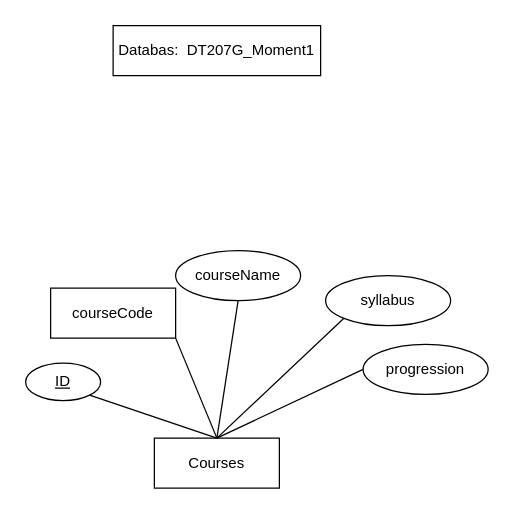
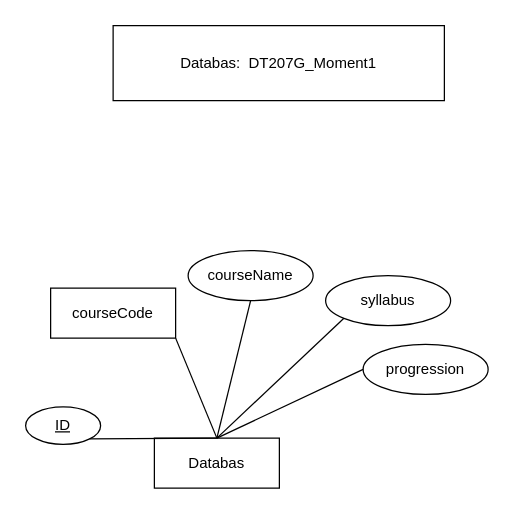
  <mxCell id="0" />
  <mxCell id="1" parent="0" />
- <mxCell id="2" value="Databas:&amp;nbsp; DT207G_Moment1" style="whiteSpace=wrap;html=1;align=center;" vertex="1" parent="1"><mxGeometry x="90" y="20" width="166" height="40" as="geometry" /></mxCell>
- <mxCell id="3" value="Courses" style="whiteSpace=wrap;html=1;align=center;" vertex="1" parent="1"><mxGeometry x="123" y="350" width="100" height="40" as="geometry" /></mxCell>
- <mxCell id="4" value="ID" style="ellipse;whiteSpace=wrap;html=1;align=center;fontStyle=4;" vertex="1" parent="1"><mxGeometry x="20" y="290" width="60" height="30" as="geometry" /></mxCell>
+ <mxCell id="2" value="Databas:&amp;nbsp; DT207G_Moment1" style="whiteSpace=wrap;html=1;align=center;" vertex="1" parent="1"><mxGeometry x="90" y="20" width="265" height="60" as="geometry" /></mxCell>
+ <mxCell id="3" value="Databas" style="whiteSpace=wrap;html=1;align=center;" vertex="1" parent="1"><mxGeometry x="123" y="350" width="100" height="40" as="geometry" /></mxCell>
+ <mxCell id="4" value="ID" style="ellipse;whiteSpace=wrap;html=1;align=center;fontStyle=4;" vertex="1" parent="1"><mxGeometry x="20" y="325" width="60" height="30" as="geometry" /></mxCell>
  <mxCell id="5" value="courseCode" style="whiteSpace=wrap;html=1;align=center;rounded=0;" vertex="1" parent="1"><mxGeometry x="40" y="230" width="100" height="40" as="geometry" /></mxCell>
- <mxCell id="6" value="courseName" style="ellipse;whiteSpace=wrap;html=1;align=center;" vertex="1" parent="1"><mxGeometry x="140" y="200" width="100" height="40" as="geometry" /></mxCell>
+ <mxCell id="6" value="courseName" style="ellipse;whiteSpace=wrap;html=1;align=center;" vertex="1" parent="1"><mxGeometry x="150" y="200" width="100" height="40" as="geometry" /></mxCell>
  <mxCell id="7" value="syllabus" style="ellipse;whiteSpace=wrap;html=1;align=center;" vertex="1" parent="1"><mxGeometry x="260" y="220" width="100" height="40" as="geometry" /></mxCell>
  <mxCell id="8" value="progression" style="ellipse;whiteSpace=wrap;html=1;align=center;" vertex="1" parent="1"><mxGeometry x="290" y="275" width="100" height="40" as="geometry" /></mxCell>
  <mxCell id="9" value="" style="endArrow=none;html=1;rounded=0;exitX=1;exitY=1;exitDx=0;exitDy=0;entryX=0.5;entryY=0;entryDx=0;entryDy=0;" edge="1" parent="1" source="4" target="3"><mxGeometry relative="1" as="geometry"><mxPoint x="100" y="310" as="sourcePoint" /><mxPoint x="260" y="310" as="targetPoint" /></mxGeometry></mxCell>
  <mxCell id="10" value="" style="endArrow=none;html=1;rounded=0;exitX=1;exitY=1;exitDx=0;exitDy=0;entryX=0.5;entryY=0;entryDx=0;entryDy=0;" edge="1" parent="1" source="5" target="3"><mxGeometry relative="1" as="geometry"><mxPoint x="81.724" y="325.345" as="sourcePoint" /><mxPoint x="190" y="320" as="targetPoint" /></mxGeometry></mxCell>
  <mxCell id="11" value="" style="endArrow=none;html=1;rounded=0;exitX=0.5;exitY=0;exitDx=0;exitDy=0;entryX=0.5;entryY=1;entryDx=0;entryDy=0;" edge="1" parent="1" source="3" target="6"><mxGeometry relative="1" as="geometry"><mxPoint x="91.724" y="335.345" as="sourcePoint" /><mxPoint x="193" y="370" as="targetPoint" /></mxGeometry></mxCell>
  <mxCell id="12" value="" style="endArrow=none;html=1;rounded=0;exitX=0.5;exitY=0;exitDx=0;exitDy=0;entryX=0;entryY=1;entryDx=0;entryDy=0;" edge="1" parent="1" source="3" target="7"><mxGeometry relative="1" as="geometry"><mxPoint x="101.724" y="345.345" as="sourcePoint" /><mxPoint x="203" y="380" as="targetPoint" /></mxGeometry></mxCell>
  <mxCell id="13" value="" style="endArrow=none;html=1;rounded=0;entryX=0;entryY=0.5;entryDx=0;entryDy=0;exitX=0.5;exitY=0;exitDx=0;exitDy=0;" edge="1" parent="1" source="3" target="8"><mxGeometry relative="1" as="geometry"><mxPoint x="220" y="330" as="sourcePoint" /><mxPoint x="213" y="390" as="targetPoint" /></mxGeometry></mxCell>
